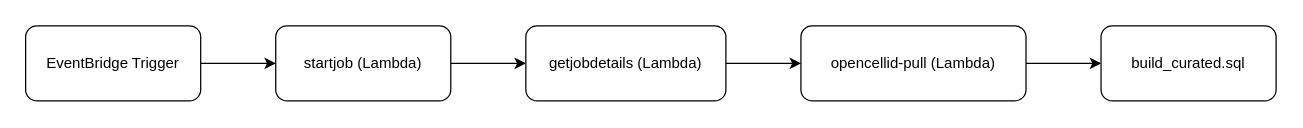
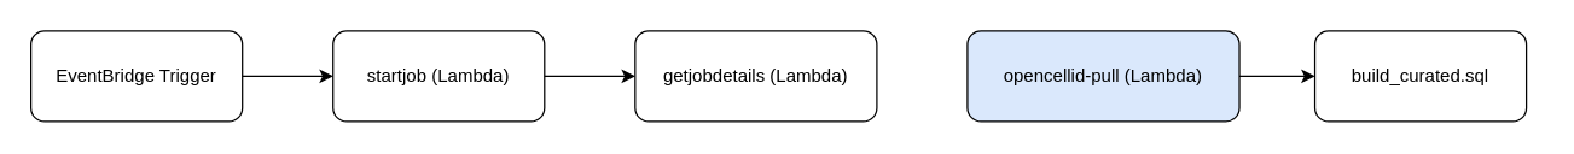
  <mxCell id="0" />
  <mxCell id="1" parent="0" />
  <mxCell id="2" value="EventBridge Trigger" style="rounded=1;whiteSpace=wrap;html=1;" vertex="1" parent="1"><mxGeometry x="20" y="20" width="140" height="60" as="geometry" /></mxCell>
  <mxCell id="3" value="startjob (Lambda)" style="rounded=1;whiteSpace=wrap;html=1;" vertex="1" parent="1"><mxGeometry x="220" y="20" width="140" height="60" as="geometry" /></mxCell>
  <mxCell id="4" value="getjobdetails (Lambda)" style="rounded=1;whiteSpace=wrap;html=1;" vertex="1" parent="1"><mxGeometry x="420" y="20" width="160" height="60" as="geometry" /></mxCell>
- <mxCell id="5" value="opencellid-pull (Lambda)" style="rounded=1;whiteSpace=wrap;html=1;" vertex="1" parent="1"><mxGeometry x="640" y="20" width="180" height="60" as="geometry" /></mxCell>
- <mxCell id="6" value="build_curated.sql" style="rounded=1;whiteSpace=wrap;html=1;" vertex="1" parent="1"><mxGeometry x="880" y="20" width="140" height="60" as="geometry" /></mxCell>
+ <mxCell id="5" value="opencellid-pull (Lambda)" style="rounded=1;whiteSpace=wrap;html=1;fillColor=#dae8fc;" vertex="1" parent="1"><mxGeometry x="640" y="20" width="180" height="60" as="geometry" /></mxCell>
+ <mxCell id="6" value="build_curated.sql" style="rounded=1;whiteSpace=wrap;html=1;" vertex="1" parent="1"><mxGeometry x="870" y="20" width="140" height="60" as="geometry" /></mxCell>
  <mxCell id="7" edge="1" parent="1" source="2" target="3"><mxGeometry relative="1" as="geometry" /></mxCell>
  <mxCell id="8" edge="1" parent="1" source="3" target="4"><mxGeometry relative="1" as="geometry" /></mxCell>
- <mxCell id="9" edge="1" parent="1" source="4" target="5"><mxGeometry relative="1" as="geometry" /></mxCell>
  <mxCell id="10" edge="1" parent="1" source="5" target="6"><mxGeometry relative="1" as="geometry" /></mxCell>
